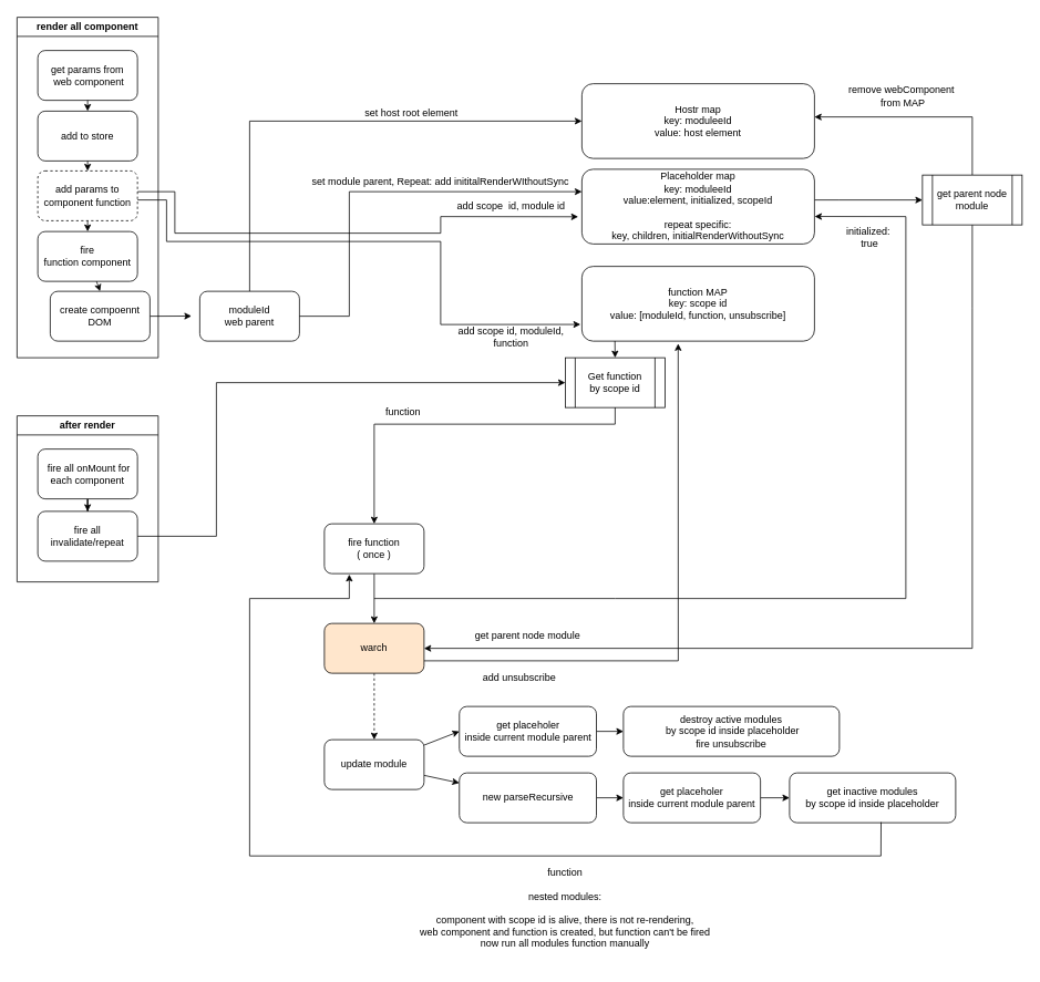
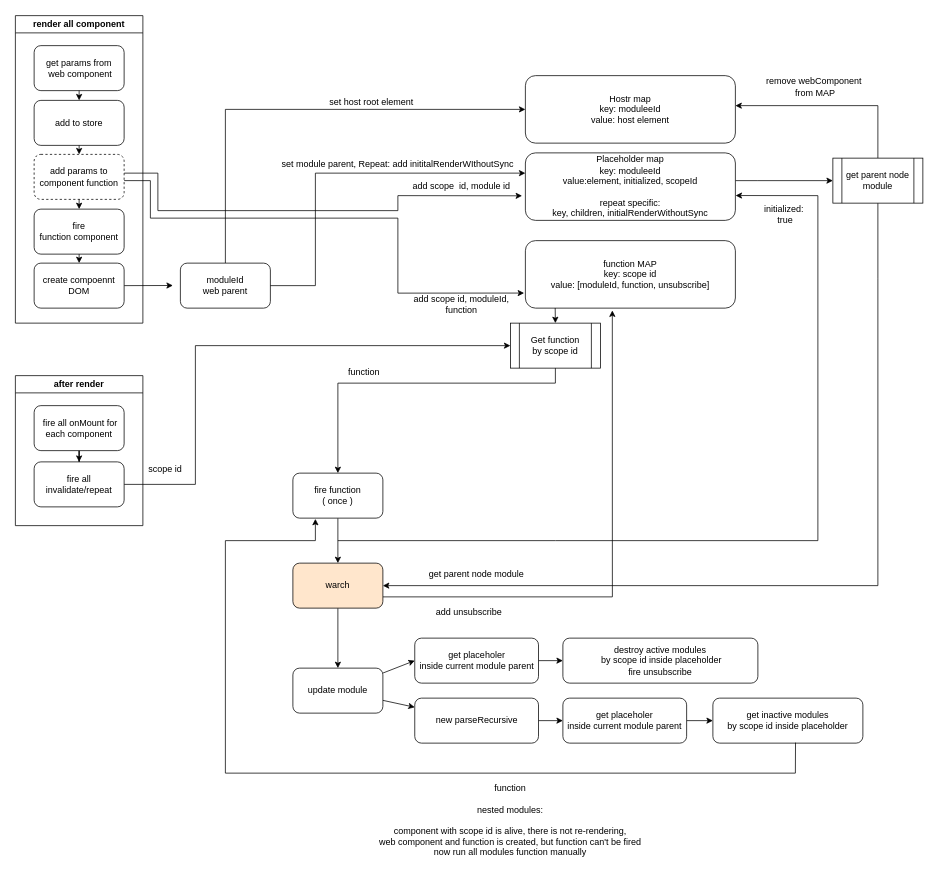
  <mxCell id="0" />
  <mxCell id="1" parent="0" />
  <mxCell id="2" style="edgeStyle=none;rounded=0;orthogonalLoop=1;jettySize=auto;html=1;exitX=1;exitY=0.5;exitDx=0;exitDy=0;" parent="1" source="51" edge="1"><mxGeometry relative="1" as="geometry"><mxPoint x="230" y="379.833" as="targetPoint" /></mxGeometry></mxCell>
  <mxCell id="3" style="edgeStyle=none;rounded=0;orthogonalLoop=1;jettySize=auto;html=1;exitX=1;exitY=0.5;exitDx=0;exitDy=0;entryX=0;entryY=0.5;entryDx=0;entryDy=0;" parent="1" source="56" target="39" edge="1"><mxGeometry relative="1" as="geometry"><mxPoint x="260" y="660" as="targetPoint" /><Array as="points"><mxPoint x="260" y="645" /><mxPoint x="260" y="460" /></Array></mxGeometry></mxCell>
  <mxCell id="4" style="edgeStyle=orthogonalEdgeStyle;rounded=0;orthogonalLoop=1;jettySize=auto;html=1;entryX=0;entryY=0.5;entryDx=0;entryDy=0;" parent="1" source="5" target="60" edge="1"><mxGeometry relative="1" as="geometry"><Array as="points"><mxPoint x="1010" y="240" /><mxPoint x="1010" y="240" /></Array></mxGeometry></mxCell>
  <mxCell id="5" value="Placeholder map&lt;br&gt;key: moduleeId&lt;br&gt;&lt;div&gt;value:element,&amp;nbsp;&lt;span style=&quot;background-color: initial;&quot;&gt;initialized,&amp;nbsp;&lt;/span&gt;&lt;span style=&quot;background-color: initial;&quot;&gt;scopeId&lt;/span&gt;&lt;/div&gt;&lt;div&gt;&amp;nbsp;&lt;br&gt;repeat specific:&lt;br&gt;key, children, initialRenderWithoutSync&lt;/div&gt;" style="rounded=1;whiteSpace=wrap;html=1;" parent="1" vertex="1"><mxGeometry x="700" y="203" width="280" height="90" as="geometry" /></mxCell>
  <mxCell id="6" value="function MAP&lt;div&gt;key: scope id&lt;br&gt;&lt;div&gt;value: [moduleId, function, unsubscribe]&lt;/div&gt;&lt;/div&gt;" style="rounded=1;whiteSpace=wrap;html=1;" parent="1" vertex="1"><mxGeometry x="700" y="320" width="280" height="90" as="geometry" /></mxCell>
  <mxCell id="7" style="edgeStyle=orthogonalEdgeStyle;rounded=0;orthogonalLoop=1;jettySize=auto;html=1;entryX=0;entryY=0.5;entryDx=0;entryDy=0;" parent="1" source="8" target="57" edge="1"><mxGeometry relative="1" as="geometry"><Array as="points"><mxPoint x="300" y="145" /></Array></mxGeometry></mxCell>
  <mxCell id="8" value="&lt;div&gt;moduleId&lt;/div&gt;&lt;div&gt;web parent&lt;/div&gt;" style="rounded=1;whiteSpace=wrap;html=1;" parent="1" vertex="1"><mxGeometry x="240" y="350" width="120" height="60" as="geometry" /></mxCell>
  <mxCell id="9" value="" style="endArrow=classic;html=1;rounded=0;exitX=1;exitY=0.5;exitDx=0;exitDy=0;" parent="1" source="8" edge="1"><mxGeometry width="50" height="50" relative="1" as="geometry"><mxPoint x="480" y="330" as="sourcePoint" /><mxPoint x="700" y="230" as="targetPoint" /><Array as="points"><mxPoint x="420" y="380" /><mxPoint x="420" y="230" /></Array></mxGeometry></mxCell>
  <mxCell id="10" value="set module parent, Repeat: add initita&lt;span style=&quot;background-color: initial;&quot;&gt;lRenderWIthoutSync&lt;/span&gt;" style="text;html=1;align=center;verticalAlign=middle;whiteSpace=wrap;rounded=0;" parent="1" vertex="1"><mxGeometry x="360" y="203" width="340" height="30" as="geometry" /></mxCell>
  <mxCell id="11" value="" style="endArrow=classic;html=1;rounded=0;exitX=1;exitY=0.417;exitDx=0;exitDy=0;exitPerimeter=0;entryX=0.974;entryY=0.908;entryDx=0;entryDy=0;entryPerimeter=0;" parent="1" source="46" target="12" edge="1"><mxGeometry width="50" height="50" relative="1" as="geometry"><mxPoint x="210" y="230" as="sourcePoint" /><mxPoint x="690" y="260" as="targetPoint" /><Array as="points"><mxPoint x="210" y="230" /><mxPoint x="210" y="280" /><mxPoint x="530" y="280" /><mxPoint x="530" y="260" /></Array></mxGeometry></mxCell>
  <mxCell id="12" value="add scope&amp;nbsp; id, module id" style="text;html=1;align=center;verticalAlign=middle;whiteSpace=wrap;rounded=0;" parent="1" vertex="1"><mxGeometry x="530" y="233" width="170" height="30" as="geometry" /></mxCell>
  <mxCell id="13" value="" style="endArrow=classic;html=1;rounded=0;exitX=0.998;exitY=0.583;exitDx=0;exitDy=0;exitPerimeter=0;entryX=-0.006;entryY=0.777;entryDx=0;entryDy=0;entryPerimeter=0;" parent="1" source="46" target="6" edge="1"><mxGeometry width="50" height="50" relative="1" as="geometry"><mxPoint x="180" y="240" as="sourcePoint" /><mxPoint x="690" y="390" as="targetPoint" /><Array as="points"><mxPoint x="200" y="240" /><mxPoint x="200" y="290" /><mxPoint x="530" y="290" /><mxPoint x="530" y="390" /></Array></mxGeometry></mxCell>
  <mxCell id="14" value="add scope id, moduleId, function" style="text;html=1;align=center;verticalAlign=middle;whiteSpace=wrap;rounded=0;" parent="1" vertex="1"><mxGeometry x="540" y="390" width="150" height="30" as="geometry" /></mxCell>
+ <mxCell id="15" value="scope id" style="text;html=1;align=center;verticalAlign=middle;whiteSpace=wrap;rounded=0;" parent="1" vertex="1"><mxGeometry x="190" y="610" width="60" height="30" as="geometry" /></mxCell>
  <mxCell id="16" value="function" style="text;html=1;align=center;verticalAlign=middle;whiteSpace=wrap;rounded=0;" parent="1" vertex="1"><mxGeometry x="410" y="480" width="150" height="30" as="geometry" /></mxCell>
  <mxCell id="17" style="edgeStyle=none;rounded=0;orthogonalLoop=1;jettySize=auto;html=1;exitX=0.5;exitY=1;exitDx=0;exitDy=0;entryX=0.5;entryY=0;entryDx=0;entryDy=0;" parent="1" source="18" target="24" edge="1"><mxGeometry relative="1" as="geometry" /></mxCell>
  <mxCell id="18" value="fire function&lt;div&gt;( once )&lt;/div&gt;" style="rounded=1;whiteSpace=wrap;html=1;" parent="1" vertex="1"><mxGeometry x="390" y="630" width="120" height="60" as="geometry" /></mxCell>
  <mxCell id="19" value="" style="endArrow=classic;html=1;rounded=0;entryX=1.001;entryY=0.632;entryDx=0;entryDy=0;entryPerimeter=0;" parent="1" target="5" edge="1"><mxGeometry width="50" height="50" relative="1" as="geometry"><mxPoint x="450" y="720" as="sourcePoint" /><mxPoint x="990" y="260" as="targetPoint" /><Array as="points"><mxPoint x="740" y="720" /><mxPoint x="1090" y="720" /><mxPoint x="1090" y="260" /></Array></mxGeometry></mxCell>
  <mxCell id="20" value="initialized:&lt;div&gt;&amp;nbsp;true&lt;/div&gt;" style="text;html=1;align=center;verticalAlign=middle;whiteSpace=wrap;rounded=0;" parent="1" vertex="1"><mxGeometry x="970" y="270" width="150" height="30" as="geometry" /></mxCell>
  <mxCell id="21" value="" style="endArrow=classic;html=1;rounded=0;entryX=0.414;entryY=1.035;entryDx=0;entryDy=0;entryPerimeter=0;exitX=1;exitY=0.75;exitDx=0;exitDy=0;" parent="1" source="24" target="6" edge="1"><mxGeometry width="50" height="50" relative="1" as="geometry"><mxPoint x="590" y="400" as="sourcePoint" /><mxPoint x="640" y="350" as="targetPoint" /><Array as="points"><mxPoint x="816" y="795" /></Array></mxGeometry></mxCell>
  <mxCell id="22" value="add unsubscribe" style="text;html=1;align=center;verticalAlign=middle;whiteSpace=wrap;rounded=0;" parent="1" vertex="1"><mxGeometry x="550" y="800" width="150" height="30" as="geometry" /></mxCell>
- <mxCell id="23" style="edgeStyle=none;rounded=0;orthogonalLoop=1;jettySize=auto;html=1;entryX=0.5;entryY=0;entryDx=0;entryDy=0;dashed=1;" parent="1" source="24" target="28" edge="1"><mxGeometry relative="1" as="geometry"><mxPoint x="450" y="860" as="targetPoint" /></mxGeometry></mxCell>
+ <mxCell id="23" style="edgeStyle=none;rounded=0;orthogonalLoop=1;jettySize=auto;html=1;entryX=0.5;entryY=0;entryDx=0;entryDy=0;" parent="1" source="24" target="28" edge="1"><mxGeometry relative="1" as="geometry"><mxPoint x="450" y="860" as="targetPoint" /></mxGeometry></mxCell>
  <mxCell id="24" value="warch" style="rounded=1;whiteSpace=wrap;html=1;fillColor=#ffe6cc;" parent="1" vertex="1"><mxGeometry x="390" y="750" width="120" height="60" as="geometry" /></mxCell>
  <mxCell id="25" value="" style="endArrow=classic;html=1;rounded=0;entryX=1;entryY=0.5;entryDx=0;entryDy=0;exitX=0.5;exitY=1;exitDx=0;exitDy=0;" parent="1" source="60" target="24" edge="1"><mxGeometry width="50" height="50" relative="1" as="geometry"><mxPoint x="650" y="520" as="sourcePoint" /><mxPoint x="700" y="470" as="targetPoint" /><Array as="points"><mxPoint x="1170" y="370" /><mxPoint x="1170" y="780" /></Array></mxGeometry></mxCell>
  <mxCell id="26" style="edgeStyle=none;rounded=0;orthogonalLoop=1;jettySize=auto;html=1;entryX=0;entryY=0.5;entryDx=0;entryDy=0;" parent="1" source="28" target="31" edge="1"><mxGeometry relative="1" as="geometry" /></mxCell>
  <mxCell id="27" style="edgeStyle=none;rounded=0;orthogonalLoop=1;jettySize=auto;html=1;" parent="1" source="28" target="35" edge="1"><mxGeometry relative="1" as="geometry" /></mxCell>
  <mxCell id="28" value="&lt;div&gt;update module&lt;/div&gt;" style="rounded=1;whiteSpace=wrap;html=1;" parent="1" vertex="1"><mxGeometry x="390" y="890" width="120" height="60" as="geometry" /></mxCell>
  <mxCell id="29" value="get parent node module" style="text;html=1;align=center;verticalAlign=middle;whiteSpace=wrap;rounded=0;" parent="1" vertex="1"><mxGeometry x="540" y="750" width="190" height="30" as="geometry" /></mxCell>
  <mxCell id="30" style="edgeStyle=none;rounded=0;orthogonalLoop=1;jettySize=auto;html=1;entryX=0;entryY=0.5;entryDx=0;entryDy=0;" parent="1" source="31" target="32" edge="1"><mxGeometry relative="1" as="geometry" /></mxCell>
  <mxCell id="31" value="&lt;div&gt;get placeholer&lt;/div&gt;&lt;div&gt;inside current&amp;nbsp;&lt;span style=&quot;background-color: initial;&quot;&gt;module parent&lt;/span&gt;&lt;/div&gt;" style="rounded=1;whiteSpace=wrap;html=1;" parent="1" vertex="1"><mxGeometry x="552.5" y="850" width="165" height="60" as="geometry" /></mxCell>
  <mxCell id="32" value="&lt;div&gt;destroy active modules&lt;/div&gt;&lt;div&gt;&amp;nbsp;&lt;span style=&quot;background-color: initial;&quot;&gt;by scope id inside placeholder&lt;/span&gt;&lt;/div&gt;&lt;div&gt;fire unsubscribe&lt;/div&gt;" style="rounded=1;whiteSpace=wrap;html=1;" parent="1" vertex="1"><mxGeometry x="750" y="850" width="260" height="60" as="geometry" /></mxCell>
  <mxCell id="33" value="&lt;div&gt;get inactive modules&lt;/div&gt;&lt;div&gt;by scope id inside placeholder&lt;/div&gt;" style="rounded=1;whiteSpace=wrap;html=1;" parent="1" vertex="1"><mxGeometry x="950" y="930" width="200" height="60" as="geometry" /></mxCell>
  <mxCell id="34" style="edgeStyle=none;rounded=0;orthogonalLoop=1;jettySize=auto;html=1;entryX=0;entryY=0.5;entryDx=0;entryDy=0;" parent="1" source="35" target="37" edge="1"><mxGeometry relative="1" as="geometry" /></mxCell>
  <mxCell id="35" value="&lt;div&gt;new parseRecursive&lt;/div&gt;" style="rounded=1;whiteSpace=wrap;html=1;" parent="1" vertex="1"><mxGeometry x="552.5" y="930" width="165" height="60" as="geometry" /></mxCell>
  <mxCell id="36" style="edgeStyle=none;rounded=0;orthogonalLoop=1;jettySize=auto;html=1;entryX=0;entryY=0.5;entryDx=0;entryDy=0;" parent="1" source="37" target="33" edge="1"><mxGeometry relative="1" as="geometry" /></mxCell>
  <mxCell id="37" value="&lt;div&gt;get placeholer&lt;/div&gt;&lt;div&gt;inside current&amp;nbsp;&lt;span style=&quot;background-color: initial;&quot;&gt;module parent&lt;/span&gt;&lt;/div&gt;" style="rounded=1;whiteSpace=wrap;html=1;" parent="1" vertex="1"><mxGeometry x="750" y="930" width="165" height="60" as="geometry" /></mxCell>
  <mxCell id="38" value="function&lt;div&gt;&lt;br&gt;&lt;div&gt;nested modules:&lt;/div&gt;&lt;div&gt;&lt;br&gt;&lt;div&gt;&lt;div&gt;&amp;nbsp;component with scope id is alive, there is not re-rendering,&amp;nbsp;&lt;/div&gt;&lt;div&gt;web component and function is created, but function can't be fired&lt;br&gt;now run all modules function manually&lt;br&gt;&amp;nbsp;&lt;/div&gt;&lt;/div&gt;&lt;/div&gt;&lt;/div&gt;" style="text;html=1;align=center;verticalAlign=middle;whiteSpace=wrap;rounded=0;" parent="1" vertex="1"><mxGeometry x="310" y="1040" width="740" height="120" as="geometry" /></mxCell>
  <mxCell id="39" value="Get function&lt;div&gt;by scope id&lt;/div&gt;" style="shape=process;whiteSpace=wrap;html=1;backgroundOutline=1;" parent="1" vertex="1"><mxGeometry x="680" y="430" width="120" height="60" as="geometry" /></mxCell>
  <mxCell id="40" value="" style="endArrow=classic;html=1;rounded=0;entryX=0.5;entryY=0;entryDx=0;entryDy=0;" parent="1" target="18" edge="1"><mxGeometry width="50" height="50" relative="1" as="geometry"><mxPoint x="740" y="490" as="sourcePoint" /><mxPoint x="450" y="630" as="targetPoint" /><Array as="points"><mxPoint x="740" y="510" /><mxPoint x="450" y="510" /></Array></mxGeometry></mxCell>
  <mxCell id="41" style="edgeStyle=none;rounded=0;orthogonalLoop=1;jettySize=auto;html=1;exitX=0.142;exitY=0.999;exitDx=0;exitDy=0;exitPerimeter=0;entryX=0.5;entryY=0;entryDx=0;entryDy=0;" parent="1" source="6" target="39" edge="1"><mxGeometry relative="1" as="geometry"><mxPoint x="750" y="420" as="targetPoint" /></mxGeometry></mxCell>
  <mxCell id="42" value="" style="endArrow=classic;html=1;rounded=0;exitX=0.551;exitY=0.989;exitDx=0;exitDy=0;exitPerimeter=0;" parent="1" source="33" edge="1"><mxGeometry width="50" height="50" relative="1" as="geometry"><mxPoint x="1060" y="989" as="sourcePoint" /><mxPoint x="420" y="691" as="targetPoint" /><Array as="points"><mxPoint x="1060" y="1030" /><mxPoint x="300" y="1030" /><mxPoint x="300" y="720" /><mxPoint x="420" y="720" /></Array></mxGeometry></mxCell>
  <mxCell id="43" value="render all component" style="swimlane;whiteSpace=wrap;html=1;startSize=23;" parent="1" vertex="1"><mxGeometry y="20" width="170" height="410" as="geometry" x="20" /></mxCell>
  <mxCell id="44" value="get params from&lt;div&gt;&amp;nbsp;web component&lt;/div&gt;" style="rounded=1;whiteSpace=wrap;html=1;" parent="43" vertex="1"><mxGeometry x="25" y="40" width="120" height="60" as="geometry" /></mxCell>
  <mxCell id="45" value="add to store" style="rounded=1;whiteSpace=wrap;html=1;" parent="43" vertex="1"><mxGeometry x="25" y="113" width="120" height="60" as="geometry" /></mxCell>
  <mxCell id="46" value="add params to component function" style="rounded=1;whiteSpace=wrap;html=1;dashed=1;" parent="43" vertex="1"><mxGeometry x="25" y="185" width="120" height="60" as="geometry" /></mxCell>
  <mxCell id="47" value="fire&lt;div&gt;function component&lt;/div&gt;" style="rounded=1;whiteSpace=wrap;html=1;" parent="43" vertex="1"><mxGeometry x="25" y="258" width="120" height="60" as="geometry" /></mxCell>
  <mxCell id="48" value="" style="edgeStyle=none;rounded=0;orthogonalLoop=1;jettySize=auto;html=1;" parent="43" source="44" target="45" edge="1"><mxGeometry relative="1" as="geometry" /></mxCell>
  <mxCell id="49" style="edgeStyle=none;rounded=0;orthogonalLoop=1;jettySize=auto;html=1;exitX=0.5;exitY=1;exitDx=0;exitDy=0;entryX=0.5;entryY=0;entryDx=0;entryDy=0;" parent="43" source="45" target="46" edge="1"><mxGeometry relative="1" as="geometry" /></mxCell>
  <mxCell id="50" style="edgeStyle=none;rounded=0;orthogonalLoop=1;jettySize=auto;html=1;exitX=0.5;exitY=1;exitDx=0;exitDy=0;entryX=0.5;entryY=0;entryDx=0;entryDy=0;" parent="43" source="46" target="47" edge="1"><mxGeometry relative="1" as="geometry" /></mxCell>
- <mxCell id="51" value="create compoennt DOM" style="rounded=1;whiteSpace=wrap;html=1;" parent="43" vertex="1"><mxGeometry x="40" y="330" width="120" height="60" as="geometry" /></mxCell>
+ <mxCell id="51" value="create compoennt DOM" style="rounded=1;whiteSpace=wrap;html=1;" parent="43" vertex="1"><mxGeometry x="25" y="330" width="120" height="60" as="geometry" /></mxCell>
  <mxCell id="52" style="edgeStyle=none;rounded=0;orthogonalLoop=1;jettySize=auto;html=1;entryX=0.5;entryY=0;entryDx=0;entryDy=0;" parent="43" source="47" target="51" edge="1"><mxGeometry relative="1" as="geometry" /></mxCell>
  <mxCell id="53" value="after render" style="swimlane;whiteSpace=wrap;html=1;" parent="1" vertex="1"><mxGeometry y="500" width="170" height="200" as="geometry" x="20" /></mxCell>
  <mxCell id="54" style="edgeStyle=orthogonalEdgeStyle;rounded=0;orthogonalLoop=1;jettySize=auto;html=1;" parent="53" source="55" target="56" edge="1"><mxGeometry relative="1" as="geometry" /></mxCell>
  <mxCell id="55" value="&amp;nbsp;fire all onMount for each component" style="rounded=1;whiteSpace=wrap;html=1;" parent="53" vertex="1"><mxGeometry x="25" y="40" width="120" height="60" as="geometry" /></mxCell>
  <mxCell id="56" value="fire all invalidate/repeat" style="rounded=1;whiteSpace=wrap;html=1;" parent="53" vertex="1"><mxGeometry x="25" y="115" width="120" height="60" as="geometry" /></mxCell>
  <mxCell id="57" value="Hostr map&lt;br&gt;key: moduleeId&lt;br&gt;&lt;div&gt;value: host element&lt;br&gt;&lt;/div&gt;" style="rounded=1;whiteSpace=wrap;html=1;" parent="1" vertex="1"><mxGeometry x="700" y="100" width="280" height="90" as="geometry" /></mxCell>
  <mxCell id="58" value="set host root element" style="text;html=1;align=center;verticalAlign=middle;whiteSpace=wrap;rounded=0;" parent="1" vertex="1"><mxGeometry x="420" y="120" width="150" height="30" as="geometry" /></mxCell>
  <mxCell id="59" style="edgeStyle=orthogonalEdgeStyle;rounded=0;orthogonalLoop=1;jettySize=auto;html=1;" parent="1" source="60" target="57" edge="1"><mxGeometry relative="1" as="geometry"><Array as="points"><mxPoint x="1170" y="140" /></Array></mxGeometry></mxCell>
  <mxCell id="60" value="get parent node module" style="shape=process;whiteSpace=wrap;html=1;backgroundOutline=1;" parent="1" vertex="1"><mxGeometry x="1110" y="210" width="120" height="60" as="geometry" /></mxCell>
  <mxCell id="61" value="remove webComponent&lt;div&gt;&amp;nbsp;from MAP&lt;/div&gt;" style="text;html=1;align=center;verticalAlign=middle;whiteSpace=wrap;rounded=0;" parent="1" vertex="1"><mxGeometry x="990" y="100" width="190" height="30" as="geometry" /></mxCell>
